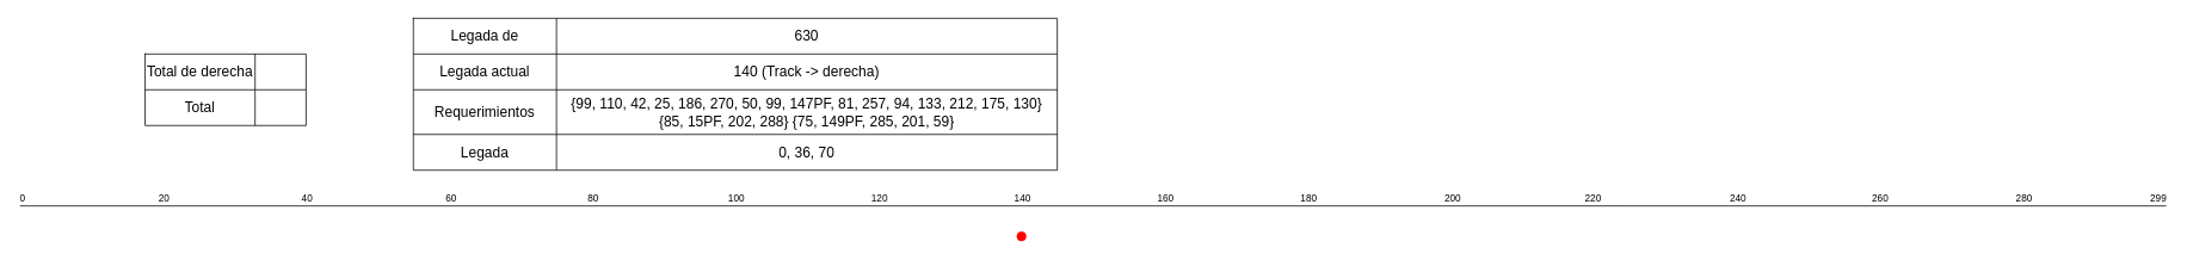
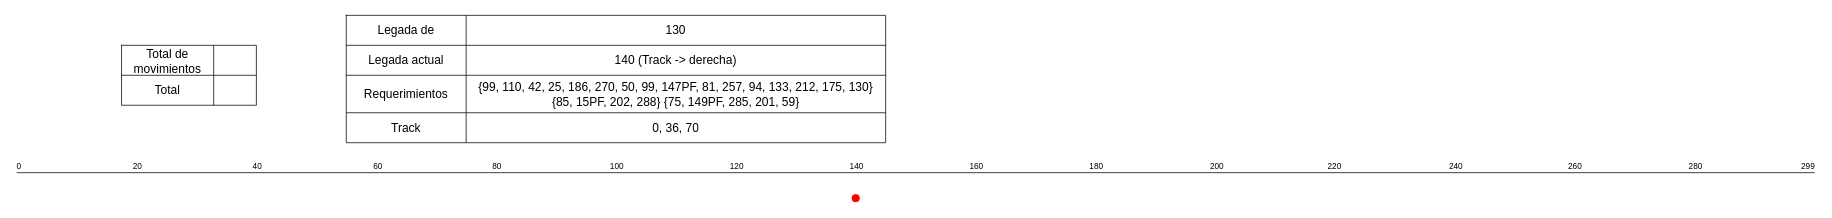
  <mxCell id="0" />
  <mxCell id="1" parent="0" />
  <mxCell id="2" value="" style="ellipse;whiteSpace=wrap;html=1;aspect=fixed;fillColor=#FF0000;strokeColor=#FF0000;" parent="1" vertex="1"><mxGeometry x="1135" y="259" width="10" height="10" as="geometry" /></mxCell>
  <mxCell id="3" value="" style="endArrow=none;html=1;rounded=0;" parent="1" edge="1"><mxGeometry width="50" height="50" relative="1" as="geometry"><mxPoint x="20" y="230" as="sourcePoint" /><mxPoint x="2420" y="230" as="targetPoint" /></mxGeometry></mxCell>
  <mxCell id="4" value="0" style="edgeLabel;html=1;align=center;verticalAlign=middle;resizable=0;points=[];" parent="3" vertex="1" connectable="0"><mxGeometry x="-0.957" y="4" relative="1" as="geometry"><mxPoint x="-50" y="-6" as="offset" /></mxGeometry></mxCell>
  <mxCell id="5" value="20" style="edgeLabel;html=1;align=center;verticalAlign=middle;resizable=0;points=[];" parent="3" vertex="1" connectable="0"><mxGeometry x="-0.899" relative="1" as="geometry"><mxPoint x="39" y="-10" as="offset" /></mxGeometry></mxCell>
  <mxCell id="6" value="40" style="edgeLabel;html=1;align=center;verticalAlign=middle;resizable=0;points=[];" parent="3" vertex="1" connectable="0"><mxGeometry x="-0.799" y="2" relative="1" as="geometry"><mxPoint x="79" y="-8" as="offset" /></mxGeometry></mxCell>
  <mxCell id="7" value="60" style="edgeLabel;html=1;align=center;verticalAlign=middle;resizable=0;points=[];" parent="3" vertex="1" connectable="0"><mxGeometry x="-0.697" y="4" relative="1" as="geometry"><mxPoint x="117" y="-6" as="offset" /></mxGeometry></mxCell>
  <mxCell id="8" value="80" style="edgeLabel;html=1;align=center;verticalAlign=middle;resizable=0;points=[];" parent="3" vertex="1" connectable="0"><mxGeometry x="-0.599" y="-2" relative="1" as="geometry"><mxPoint x="159" y="-12" as="offset" /></mxGeometry></mxCell>
  <mxCell id="9" value="100" style="edgeLabel;html=1;align=center;verticalAlign=middle;resizable=0;points=[];" parent="3" vertex="1" connectable="0"><mxGeometry x="-0.503" y="-3" relative="1" as="geometry"><mxPoint x="204" y="-13" as="offset" /></mxGeometry></mxCell>
  <mxCell id="10" value="120" style="edgeLabel;html=1;align=center;verticalAlign=middle;resizable=0;points=[];" parent="3" vertex="1" connectable="0"><mxGeometry x="-0.405" y="2" relative="1" as="geometry"><mxPoint x="246" y="-8" as="offset" /></mxGeometry></mxCell>
  <mxCell id="11" value="140" style="edgeLabel;html=1;align=center;verticalAlign=middle;resizable=0;points=[];" parent="3" vertex="1" connectable="0"><mxGeometry x="-0.299" y="2" relative="1" as="geometry"><mxPoint x="279" y="-8" as="offset" /></mxGeometry></mxCell>
  <mxCell id="12" value="160" style="edgeLabel;html=1;align=center;verticalAlign=middle;resizable=0;points=[];" parent="3" vertex="1" connectable="0"><mxGeometry x="-0.199" y="4" relative="1" as="geometry"><mxPoint x="319" y="-6" as="offset" /></mxGeometry></mxCell>
  <mxCell id="13" value="180" style="edgeLabel;html=1;align=center;verticalAlign=middle;resizable=0;points=[];" parent="3" vertex="1" connectable="0"><mxGeometry x="-0.105" y="-2" relative="1" as="geometry"><mxPoint x="366" y="-12" as="offset" /></mxGeometry></mxCell>
  <mxCell id="14" value="200" style="edgeLabel;html=1;align=center;verticalAlign=middle;resizable=0;points=[];" parent="3" vertex="1" connectable="0"><mxGeometry x="-0.007" relative="1" as="geometry"><mxPoint x="409" y="-10" as="offset" /></mxGeometry></mxCell>
  <mxCell id="15" value="220" style="edgeLabel;html=1;align=center;verticalAlign=middle;resizable=0;points=[];" parent="3" vertex="1" connectable="0"><mxGeometry x="0.092" relative="1" as="geometry"><mxPoint x="449" y="-10" as="offset" /></mxGeometry></mxCell>
  <mxCell id="16" value="240" style="edgeLabel;html=1;align=center;verticalAlign=middle;resizable=0;points=[];" parent="3" vertex="1" connectable="0"><mxGeometry x="0.197" relative="1" as="geometry"><mxPoint x="484" y="-10" as="offset" /></mxGeometry></mxCell>
  <mxCell id="17" value="260" style="edgeLabel;html=1;align=center;verticalAlign=middle;resizable=0;points=[];" parent="3" vertex="1" connectable="0"><mxGeometry x="0.292" relative="1" as="geometry"><mxPoint x="529" y="-10" as="offset" /></mxGeometry></mxCell>
  <mxCell id="18" value="280" style="edgeLabel;html=1;align=center;verticalAlign=middle;resizable=0;points=[];" parent="3" vertex="1" connectable="0"><mxGeometry x="0.395" y="-4" relative="1" as="geometry"><mxPoint x="566" y="-14" as="offset" /></mxGeometry></mxCell>
  <mxCell id="19" value="299" style="edgeLabel;html=1;align=center;verticalAlign=middle;resizable=0;points=[];" parent="3" vertex="1" connectable="0"><mxGeometry x="0.499" y="2" relative="1" as="geometry"><mxPoint x="591" y="-8" as="offset" /></mxGeometry></mxCell>
  <mxCell id="20" value="" style="shape=table;startSize=0;container=1;collapsible=0;childLayout=tableLayout;fontSize=16;swimlaneLine=1;" parent="1" vertex="1"><mxGeometry x="460" y="20" width="720" height="170" as="geometry" /></mxCell>
  <mxCell id="21" value="" style="shape=tableRow;horizontal=0;startSize=0;swimlaneHead=0;swimlaneBody=0;strokeColor=inherit;top=0;left=0;bottom=0;right=0;collapsible=0;dropTarget=0;fillColor=none;points=[[0,0.5],[1,0.5]];portConstraint=eastwest;fontSize=16;" parent="20" vertex="1"><mxGeometry width="720" height="40" as="geometry" /></mxCell>
  <mxCell id="22" value="Legada de" style="shape=partialRectangle;html=1;whiteSpace=wrap;connectable=0;strokeColor=inherit;overflow=hidden;fillColor=none;top=0;left=0;bottom=0;right=0;pointerEvents=1;fontSize=16;" parent="21" vertex="1"><mxGeometry width="160" height="40" as="geometry"><mxRectangle width="160" height="40" as="alternateBounds" /></mxGeometry></mxCell>
- <mxCell id="23" value="630" style="shape=partialRectangle;html=1;whiteSpace=wrap;connectable=0;strokeColor=inherit;overflow=hidden;fillColor=none;top=0;left=0;bottom=0;right=0;pointerEvents=1;fontSize=16;" parent="21" vertex="1"><mxGeometry x="160" width="560" height="40" as="geometry"><mxRectangle width="560" height="40" as="alternateBounds" /></mxGeometry></mxCell>
+ <mxCell id="23" value="130" style="shape=partialRectangle;html=1;whiteSpace=wrap;connectable=0;strokeColor=inherit;overflow=hidden;fillColor=none;top=0;left=0;bottom=0;right=0;pointerEvents=1;fontSize=16;" parent="21" vertex="1"><mxGeometry x="160" width="560" height="40" as="geometry"><mxRectangle width="560" height="40" as="alternateBounds" /></mxGeometry></mxCell>
  <mxCell id="24" value="" style="shape=tableRow;horizontal=0;startSize=0;swimlaneHead=0;swimlaneBody=0;strokeColor=inherit;top=0;left=0;bottom=0;right=0;collapsible=0;dropTarget=0;fillColor=none;points=[[0,0.5],[1,0.5]];portConstraint=eastwest;fontSize=16;" parent="20" vertex="1"><mxGeometry y="40" width="720" height="40" as="geometry" /></mxCell>
  <mxCell id="25" value="Legada actual" style="shape=partialRectangle;html=1;whiteSpace=wrap;connectable=0;strokeColor=inherit;overflow=hidden;fillColor=none;top=0;left=0;bottom=0;right=0;pointerEvents=1;fontSize=16;" parent="24" vertex="1"><mxGeometry width="160" height="40" as="geometry"><mxRectangle width="160" height="40" as="alternateBounds" /></mxGeometry></mxCell>
  <mxCell id="26" value="140 (Track -&amp;gt; derecha)" style="shape=partialRectangle;html=1;whiteSpace=wrap;connectable=0;strokeColor=inherit;overflow=hidden;fillColor=none;top=0;left=0;bottom=0;right=0;pointerEvents=1;fontSize=16;" parent="24" vertex="1"><mxGeometry x="160" width="560" height="40" as="geometry"><mxRectangle width="560" height="40" as="alternateBounds" /></mxGeometry></mxCell>
  <mxCell id="27" value="" style="shape=tableRow;horizontal=0;startSize=0;swimlaneHead=0;swimlaneBody=0;strokeColor=inherit;top=0;left=0;bottom=0;right=0;collapsible=0;dropTarget=0;fillColor=none;points=[[0,0.5],[1,0.5]];portConstraint=eastwest;fontSize=16;" parent="20" vertex="1"><mxGeometry y="80" width="720" height="50" as="geometry" /></mxCell>
  <mxCell id="28" value="Requerimientos" style="shape=partialRectangle;html=1;whiteSpace=wrap;connectable=0;strokeColor=inherit;overflow=hidden;fillColor=none;top=0;left=0;bottom=0;right=0;pointerEvents=1;fontSize=16;" parent="27" vertex="1"><mxGeometry width="160" height="50" as="geometry"><mxRectangle width="160" height="50" as="alternateBounds" /></mxGeometry></mxCell>
  <mxCell id="29" value="{99, 110, 42, 25, 186, 270, 50, 99, 147PF, 81, 257, 94, 133, 212, 175, 130} {85, 15PF, 202, 288} {75, 149PF, 285, 201, 59}" style="shape=partialRectangle;html=1;whiteSpace=wrap;connectable=0;strokeColor=inherit;overflow=hidden;fillColor=none;top=0;left=0;bottom=0;right=0;pointerEvents=1;fontSize=16;verticalAlign=middle;labelPosition=center;verticalLabelPosition=middle;align=center;" parent="27" vertex="1"><mxGeometry x="160" width="560" height="50" as="geometry"><mxRectangle width="560" height="50" as="alternateBounds" /></mxGeometry></mxCell>
  <mxCell id="30" style="shape=tableRow;horizontal=0;startSize=0;swimlaneHead=0;swimlaneBody=0;strokeColor=inherit;top=0;left=0;bottom=0;right=0;collapsible=0;dropTarget=0;fillColor=none;points=[[0,0.5],[1,0.5]];portConstraint=eastwest;fontSize=16;" parent="20" vertex="1"><mxGeometry y="130" width="720" height="40" as="geometry" /></mxCell>
- <mxCell id="31" value="Legada" style="shape=partialRectangle;html=1;whiteSpace=wrap;connectable=0;strokeColor=inherit;overflow=hidden;fillColor=none;top=0;left=0;bottom=0;right=0;pointerEvents=1;fontSize=16;" parent="30" vertex="1"><mxGeometry width="160" height="40" as="geometry"><mxRectangle width="160" height="40" as="alternateBounds" /></mxGeometry></mxCell>
+ <mxCell id="31" value="Track" style="shape=partialRectangle;html=1;whiteSpace=wrap;connectable=0;strokeColor=inherit;overflow=hidden;fillColor=none;top=0;left=0;bottom=0;right=0;pointerEvents=1;fontSize=16;" parent="30" vertex="1"><mxGeometry width="160" height="40" as="geometry"><mxRectangle width="160" height="40" as="alternateBounds" /></mxGeometry></mxCell>
  <mxCell id="32" value="0, 36, 70" style="shape=partialRectangle;html=1;whiteSpace=wrap;connectable=0;strokeColor=inherit;overflow=hidden;fillColor=none;top=0;left=0;bottom=0;right=0;pointerEvents=1;fontSize=16;" parent="30" vertex="1"><mxGeometry x="160" width="560" height="40" as="geometry"><mxRectangle width="560" height="40" as="alternateBounds" /></mxGeometry></mxCell>
  <mxCell id="33" value="" style="shape=table;startSize=0;container=1;collapsible=0;childLayout=tableLayout;fontSize=16;" parent="1" vertex="1"><mxGeometry x="160" y="60" width="180" height="80" as="geometry" /></mxCell>
  <mxCell id="34" value="" style="shape=tableRow;horizontal=0;startSize=0;swimlaneHead=0;swimlaneBody=0;strokeColor=inherit;top=0;left=0;bottom=0;right=0;collapsible=0;dropTarget=0;fillColor=none;points=[[0,0.5],[1,0.5]];portConstraint=eastwest;fontSize=16;" parent="33" vertex="1"><mxGeometry width="180" height="40" as="geometry" /></mxCell>
- <mxCell id="35" value="Total de derecha" style="shape=partialRectangle;html=1;whiteSpace=wrap;connectable=0;strokeColor=inherit;overflow=hidden;fillColor=none;top=0;left=0;bottom=0;right=0;pointerEvents=1;fontSize=16;" parent="34" vertex="1"><mxGeometry width="123" height="40" as="geometry"><mxRectangle width="123" height="40" as="alternateBounds" /></mxGeometry></mxCell>
+ <mxCell id="35" value="Total de movimientos" style="shape=partialRectangle;html=1;whiteSpace=wrap;connectable=0;strokeColor=inherit;overflow=hidden;fillColor=none;top=0;left=0;bottom=0;right=0;pointerEvents=1;fontSize=16;" parent="34" vertex="1"><mxGeometry width="123" height="40" as="geometry"><mxRectangle width="123" height="40" as="alternateBounds" /></mxGeometry></mxCell>
  <mxCell id="36" value="" style="shape=partialRectangle;html=1;whiteSpace=wrap;connectable=0;strokeColor=inherit;overflow=hidden;fillColor=none;top=0;left=0;bottom=0;right=0;pointerEvents=1;fontSize=16;" parent="34" vertex="1"><mxGeometry x="123" width="57" height="40" as="geometry"><mxRectangle width="57" height="40" as="alternateBounds" /></mxGeometry></mxCell>
  <mxCell id="37" style="shape=tableRow;horizontal=0;startSize=0;swimlaneHead=0;swimlaneBody=0;strokeColor=inherit;top=0;left=0;bottom=0;right=0;collapsible=0;dropTarget=0;fillColor=none;points=[[0,0.5],[1,0.5]];portConstraint=eastwest;fontSize=16;" parent="33" vertex="1"><mxGeometry y="40" width="180" height="40" as="geometry" /></mxCell>
  <mxCell id="38" value="Total" style="shape=partialRectangle;html=1;whiteSpace=wrap;connectable=0;strokeColor=inherit;overflow=hidden;fillColor=none;top=0;left=0;bottom=0;right=0;pointerEvents=1;fontSize=16;" parent="37" vertex="1"><mxGeometry width="123" height="40" as="geometry"><mxRectangle width="123" height="40" as="alternateBounds" /></mxGeometry></mxCell>
  <mxCell id="39" style="shape=partialRectangle;html=1;whiteSpace=wrap;connectable=0;strokeColor=inherit;overflow=hidden;fillColor=none;top=0;left=0;bottom=0;right=0;pointerEvents=1;fontSize=16;" parent="37" vertex="1"><mxGeometry x="123" width="57" height="40" as="geometry"><mxRectangle width="57" height="40" as="alternateBounds" /></mxGeometry></mxCell>
